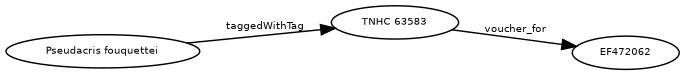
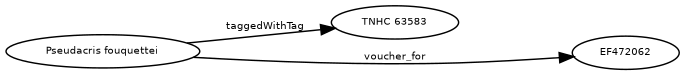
  digraph {
    rankdir=LR
    node [fontname=Helvetica fontsize=7]
    edge [fontname=Helvetica fontsize=7]
    n1 [height=0.27433100247 label="TNHC 63583" width=0.27433100247]
    n2 [height=0.27433100247 label=EF472062 width=0.27433100247]
    n3 [height=0.27433100247 label="Pseudacris fouquettei" width=0.27433100247]
-   n1 -> n2 [label=voucher_for]
+   n3 -> n2 [label=voucher_for]
    n3 -> n1 [label=taggedWithTag]
  }
